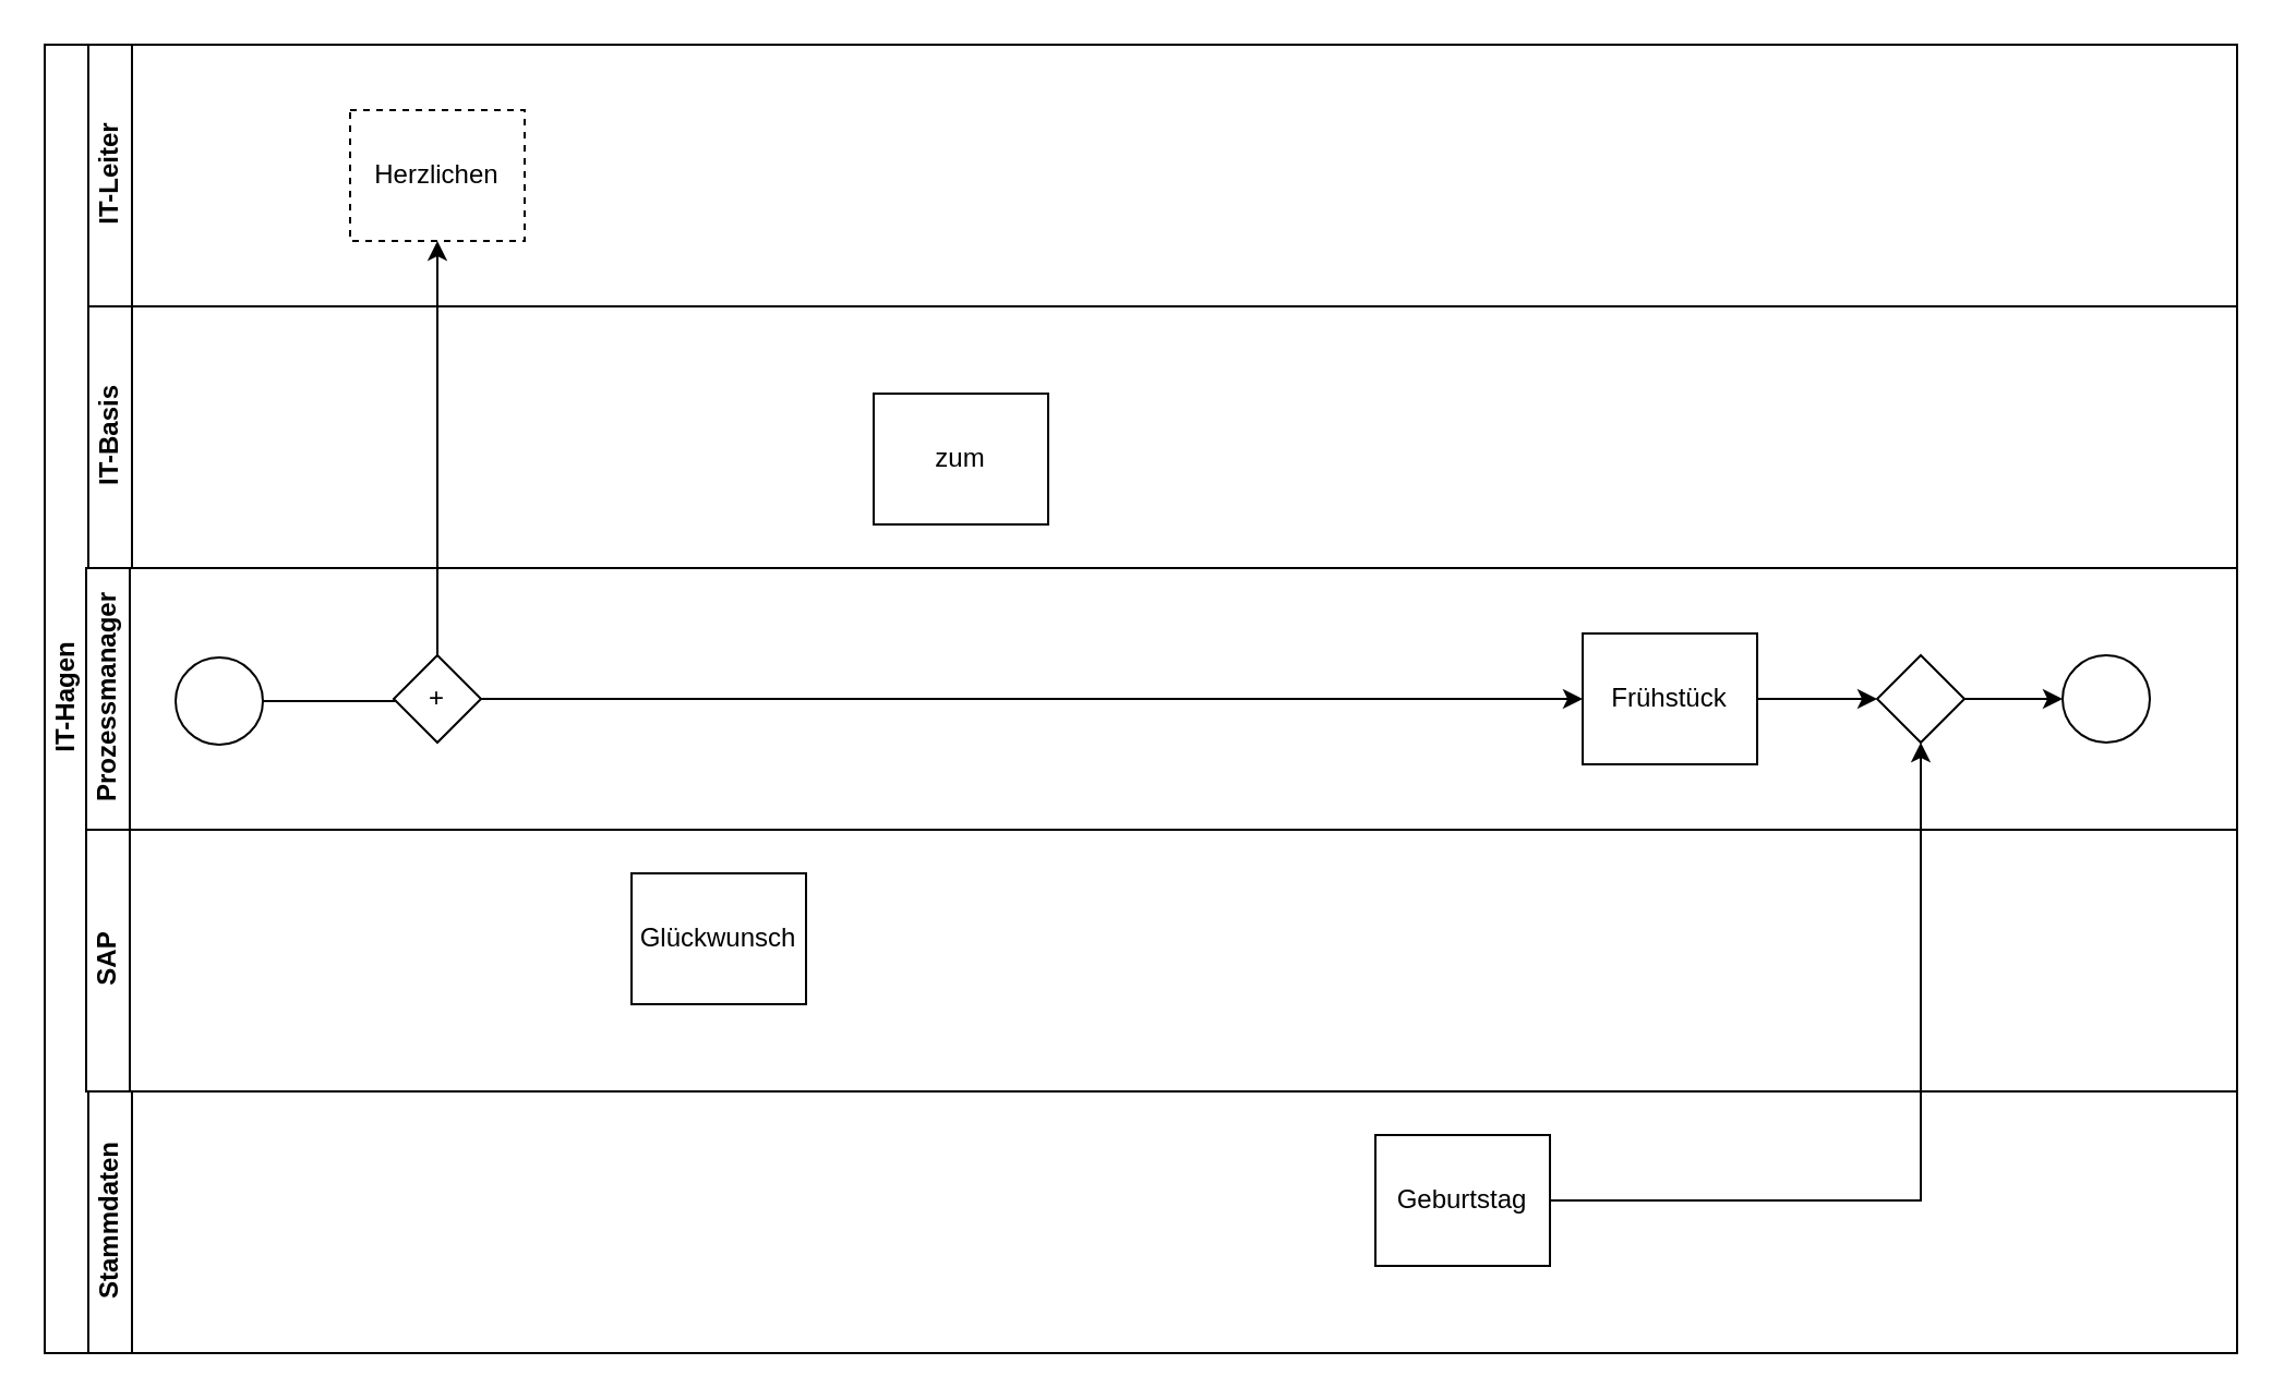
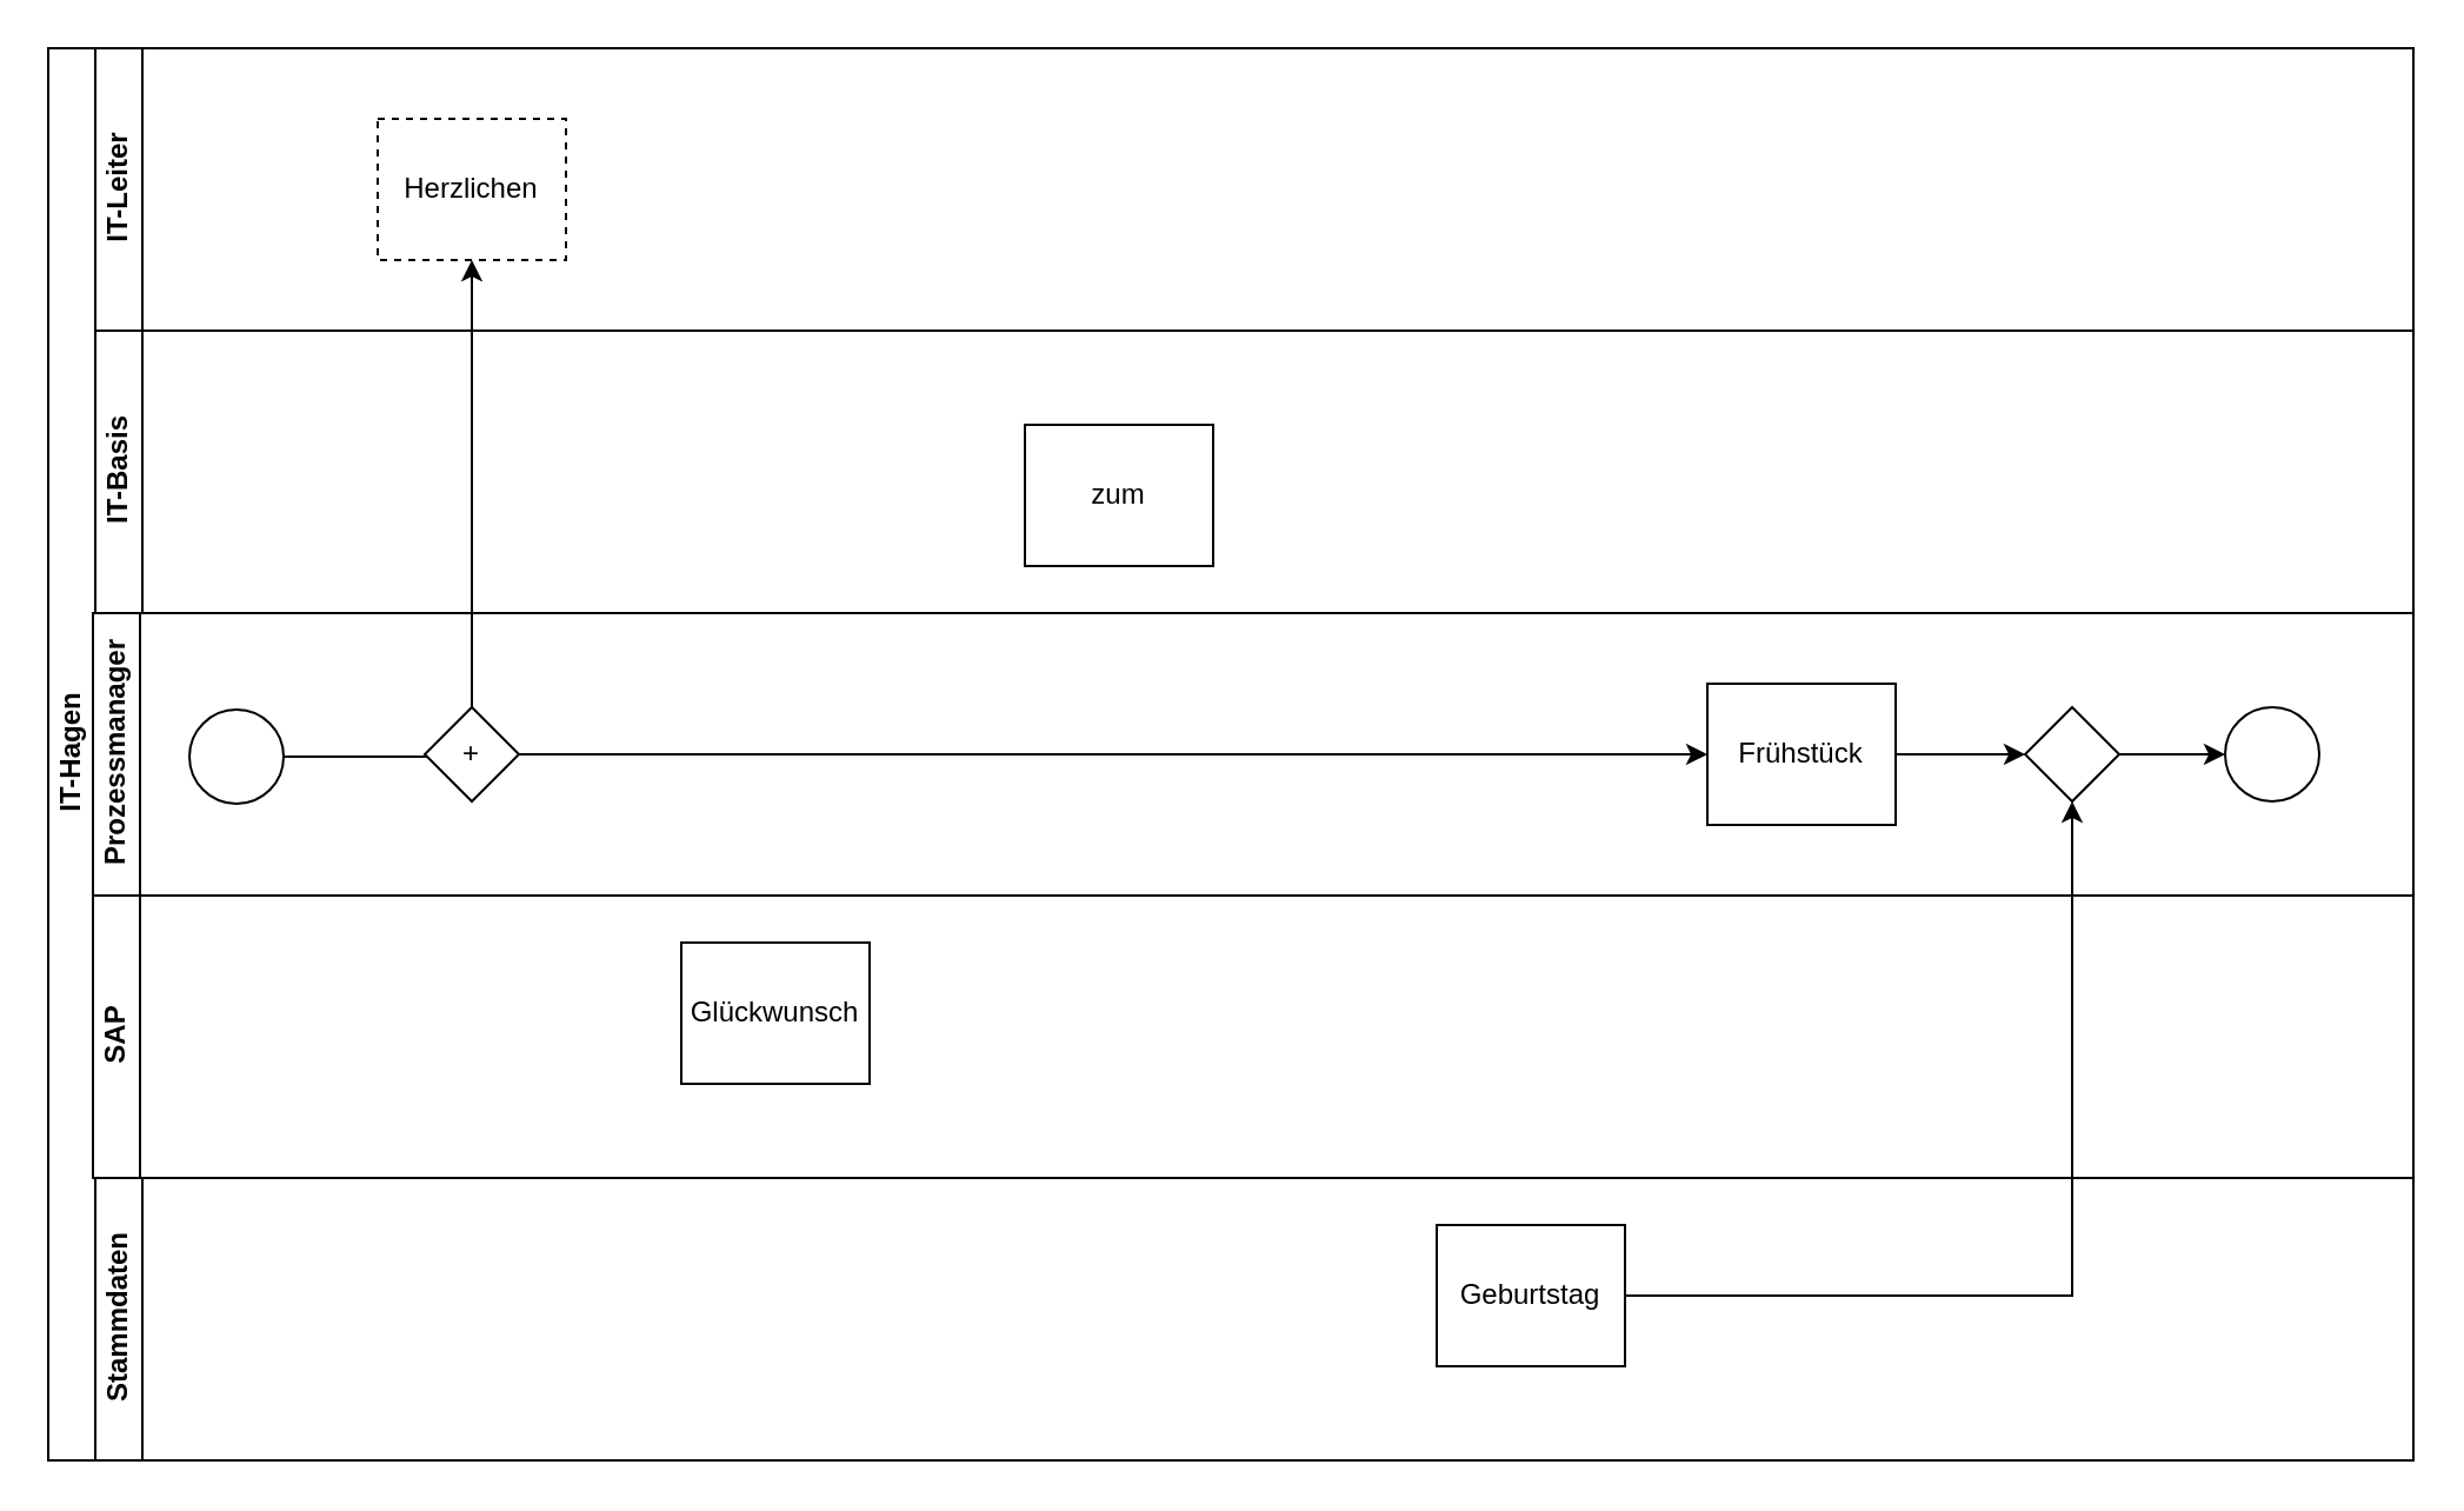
  <mxCell id="0" />
  <mxCell id="1" parent="0" />
  <mxCell id="2" value="IT-Hagen" style="swimlane;html=1;childLayout=stackLayout;resizeParent=1;resizeParentMax=0;horizontal=0;startSize=20;horizontalStack=0;container=0;" parent="1" vertex="1"><mxGeometry x="20" y="20" width="1005" height="600" as="geometry" /></mxCell>
  <mxCell id="3" value="IT-Leiter" style="swimlane;html=1;startSize=20;horizontal=0;" parent="1" vertex="1"><mxGeometry x="40" y="20" width="985" height="120" as="geometry" /></mxCell>
  <mxCell id="4" value="" style="edgeStyle=orthogonalEdgeStyle;rounded=0;orthogonalLoop=1;jettySize=auto;html=1;" parent="3" source="5" target="6" edge="1"><mxGeometry relative="1" as="geometry" /></mxCell>
  <mxCell id="5" value="" style="ellipse;whiteSpace=wrap;html=1;" parent="3" vertex="1"><mxGeometry x="40" y="281" width="40" height="40" as="geometry" /></mxCell>
  <mxCell id="6" value="Herzlichen" style="rounded=0;whiteSpace=wrap;html=1;fontFamily=Helvetica;fontSize=12;fontColor=#000000;align=center;dashed=1;" parent="3" vertex="1"><mxGeometry x="120" y="30" width="80" height="60" as="geometry" /></mxCell>
  <mxCell id="7" value="Prozessmanager" style="swimlane;html=1;startSize=20;horizontal=0;" parent="1" vertex="1"><mxGeometry x="39" y="260" width="986" height="120" as="geometry" /></mxCell>
  <mxCell id="8" value="+" style="rhombus;whiteSpace=wrap;html=1;fontFamily=Helvetica;fontSize=12;fontColor=#000000;align=center;" parent="7" vertex="1"><mxGeometry x="141" y="40" width="40" height="40" as="geometry" /></mxCell>
  <mxCell id="9" value="" style="edgeStyle=orthogonalEdgeStyle;rounded=0;orthogonalLoop=1;jettySize=auto;html=1;" parent="7" source="10" target="11" edge="1"><mxGeometry relative="1" as="geometry" /></mxCell>
  <mxCell id="10" value="" style="rhombus;whiteSpace=wrap;html=1;fontFamily=Helvetica;fontSize=12;fontColor=#000000;align=center;" parent="7" vertex="1"><mxGeometry x="821" y="40" width="40" height="40" as="geometry" /></mxCell>
  <mxCell id="11" value="" style="ellipse;whiteSpace=wrap;html=1;" parent="7" vertex="1"><mxGeometry x="906" y="40" width="40" height="40" as="geometry" /></mxCell>
  <mxCell id="12" value="Frühstück" style="rounded=0;whiteSpace=wrap;html=1;fontFamily=Helvetica;fontSize=12;fontColor=#000000;align=center;" parent="7" vertex="1"><mxGeometry x="686" y="30" width="80" height="60" as="geometry" /></mxCell>
  <mxCell id="13" value="" style="edgeStyle=orthogonalEdgeStyle;rounded=0;orthogonalLoop=1;jettySize=auto;html=1;" parent="7" source="8" target="12" edge="1"><mxGeometry relative="1" as="geometry" /></mxCell>
  <mxCell id="14" style="edgeStyle=orthogonalEdgeStyle;rounded=0;orthogonalLoop=1;jettySize=auto;html=1;entryX=0;entryY=0.5;entryDx=0;entryDy=0;" parent="7" source="12" target="10" edge="1"><mxGeometry relative="1" as="geometry" /></mxCell>
  <mxCell id="15" value="IT-Basis" style="swimlane;html=1;startSize=20;horizontal=0;" parent="1" vertex="1"><mxGeometry x="40" y="140" width="985" height="120" as="geometry" /></mxCell>
- <mxCell id="16" value="zum" style="rounded=0;whiteSpace=wrap;html=1;fontFamily=Helvetica;fontSize=12;fontColor=#000000;align=center;" parent="15" vertex="1"><mxGeometry x="360" y="40" width="80" height="60" as="geometry" /></mxCell>
+ <mxCell id="16" value="zum" style="rounded=0;whiteSpace=wrap;html=1;fontFamily=Helvetica;fontSize=12;fontColor=#000000;align=center;" parent="15" vertex="1"><mxGeometry x="395" y="40" width="80" height="60" as="geometry" /></mxCell>
  <mxCell id="17" value="SAP" style="swimlane;html=1;startSize=20;horizontal=0;" parent="1" vertex="1"><mxGeometry x="39" y="380" width="986" height="120" as="geometry" /></mxCell>
  <mxCell id="18" value="Glückwunsch" style="rounded=0;whiteSpace=wrap;html=1;fontFamily=Helvetica;fontSize=12;fontColor=#000000;align=center;" parent="17" vertex="1"><mxGeometry x="250" y="20" width="80" height="60" as="geometry" /></mxCell>
  <mxCell id="19" value="Stammdaten" style="swimlane;html=1;startSize=20;horizontal=0;" parent="1" vertex="1"><mxGeometry x="40" y="500" width="985" height="120" as="geometry" /></mxCell>
- <mxCell id="20" value="Geburtstag" style="rounded=0;whiteSpace=wrap;html=1;fontFamily=Helvetica;fontSize=12;fontColor=#000000;align=center;" parent="19" vertex="1"><mxGeometry x="590" y="20" width="80" height="60" as="geometry" /></mxCell>
+ <mxCell id="20" value="Geburtstag" style="rounded=0;whiteSpace=wrap;html=1;fontFamily=Helvetica;fontSize=12;fontColor=#000000;align=center;" parent="19" vertex="1"><mxGeometry x="570" y="20" width="80" height="60" as="geometry" /></mxCell>
  <mxCell id="21" style="edgeStyle=orthogonalEdgeStyle;rounded=0;orthogonalLoop=1;jettySize=auto;html=1;entryX=0.5;entryY=1;entryDx=0;entryDy=0;" parent="1" source="20" target="10" edge="1"><mxGeometry relative="1" as="geometry" /></mxCell>
